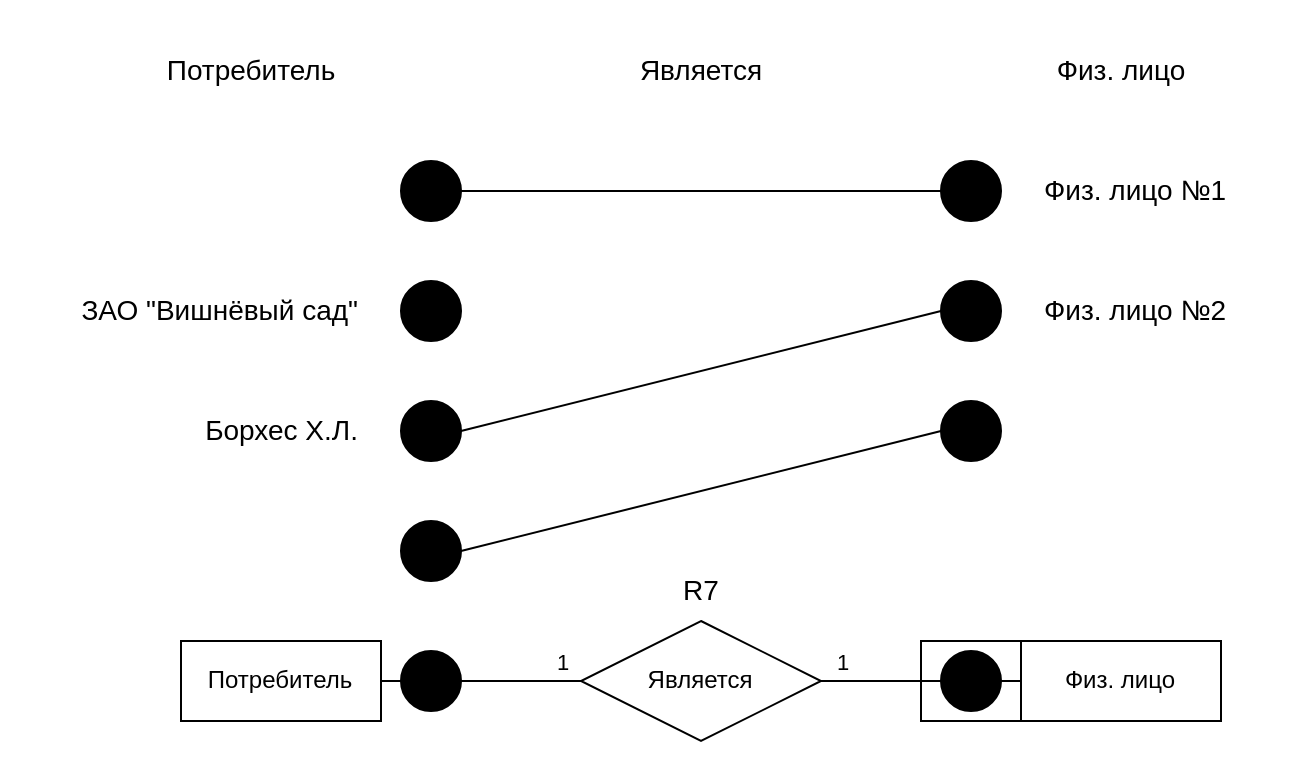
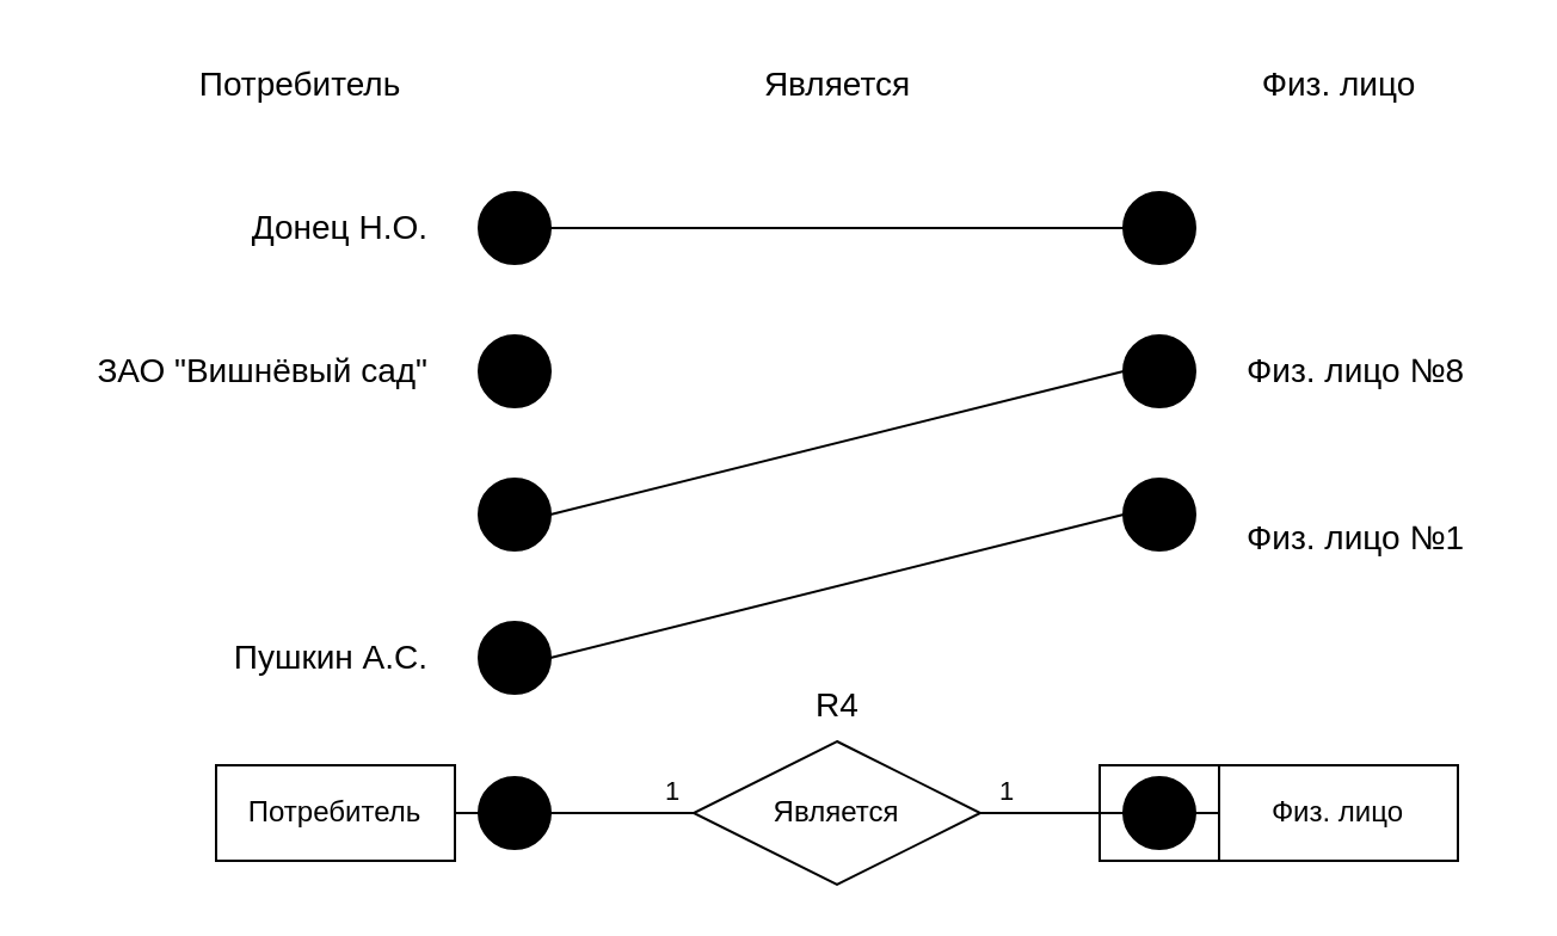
  <mxCell id="0" />
  <mxCell id="1" parent="0" />
  <mxCell id="2" value="Потребитель" style="whiteSpace=wrap;html=1;align=center;gradientColor=none;" vertex="1" parent="1"><mxGeometry x="90" y="320" width="100" height="40" as="geometry" /></mxCell>
  <mxCell id="3" style="edgeStyle=orthogonalEdgeStyle;rounded=0;orthogonalLoop=1;jettySize=auto;html=1;entryX=0;entryY=0.5;entryDx=0;entryDy=0;endArrow=none;endFill=0;" edge="1" parent="1" source="9" target="5"><mxGeometry relative="1" as="geometry" /></mxCell>
  <mxCell id="4" value="Является" style="shape=rhombus;perimeter=rhombusPerimeter;whiteSpace=wrap;html=1;align=center;" vertex="1" parent="1"><mxGeometry x="290" y="310" width="120" height="60" as="geometry" /></mxCell>
  <mxCell id="5" value="Физ. лицо" style="whiteSpace=wrap;html=1;align=center;" vertex="1" parent="1"><mxGeometry x="510" y="320" width="100" height="40" as="geometry" /></mxCell>
  <mxCell id="6" value="" style="endArrow=none;html=1;rounded=0;entryX=0;entryY=0.5;entryDx=0;entryDy=0;exitX=1;exitY=0.5;exitDx=0;exitDy=0;startArrow=none;startFill=0;endFill=0;" edge="1" parent="1" source="12" target="4"><mxGeometry relative="1" as="geometry"><mxPoint x="90" y="340" as="sourcePoint" /><mxPoint x="250" y="340" as="targetPoint" /></mxGeometry></mxCell>
  <mxCell id="7" value="" style="edgeStyle=orthogonalEdgeStyle;rounded=0;orthogonalLoop=1;jettySize=auto;html=1;entryX=0;entryY=0.5;entryDx=0;entryDy=0;endArrow=none;endFill=0;" edge="1" parent="1" source="4" target="9"><mxGeometry relative="1" as="geometry"><mxPoint x="410" y="340" as="sourcePoint" /><mxPoint x="510" y="340" as="targetPoint" /></mxGeometry></mxCell>
  <mxCell id="8" value="1" style="edgeLabel;html=1;align=center;verticalAlign=middle;resizable=0;points=[];" vertex="1" connectable="0" parent="7"><mxGeometry x="-0.086" relative="1" as="geometry"><mxPoint x="-17" y="-10" as="offset" /></mxGeometry></mxCell>
  <mxCell id="9" value="" style="ellipse;whiteSpace=wrap;html=1;aspect=fixed;fillColor=#000000;" vertex="1" parent="1"><mxGeometry x="470" y="325" width="30" height="30" as="geometry" /></mxCell>
  <mxCell id="10" value="" style="endArrow=none;html=1;rounded=0;entryX=0;entryY=0.5;entryDx=0;entryDy=0;exitX=1;exitY=0.5;exitDx=0;exitDy=0;startArrow=none;startFill=0;endFill=0;" edge="1" parent="1" source="2" target="12"><mxGeometry relative="1" as="geometry"><mxPoint x="190" y="340" as="sourcePoint" /><mxPoint x="290" y="340" as="targetPoint" /></mxGeometry></mxCell>
  <mxCell id="11" value="1" style="edgeLabel;html=1;align=center;verticalAlign=middle;resizable=0;points=[];" vertex="1" connectable="0" parent="10"><mxGeometry x="-0.029" relative="1" as="geometry"><mxPoint x="85" y="-10" as="offset" /></mxGeometry></mxCell>
  <mxCell id="12" value="" style="ellipse;whiteSpace=wrap;html=1;aspect=fixed;fillColor=#000000;" vertex="1" parent="1"><mxGeometry x="200" y="325" width="30" height="30" as="geometry" /></mxCell>
  <mxCell id="13" style="rounded=0;orthogonalLoop=1;jettySize=auto;html=1;entryX=0;entryY=0.5;entryDx=0;entryDy=0;endArrow=none;endFill=0;exitX=1;exitY=0.5;exitDx=0;exitDy=0;" edge="1" parent="1" source="14" target="19"><mxGeometry relative="1" as="geometry" /></mxCell>
  <mxCell id="14" value="" style="ellipse;whiteSpace=wrap;html=1;aspect=fixed;fillColor=#000000;" vertex="1" parent="1"><mxGeometry x="200" y="260" width="30" height="30" as="geometry" /></mxCell>
  <mxCell id="15" value="" style="ellipse;whiteSpace=wrap;html=1;aspect=fixed;fillColor=#000000;" vertex="1" parent="1"><mxGeometry x="200" y="200" width="30" height="30" as="geometry" /></mxCell>
  <mxCell id="16" value="" style="ellipse;whiteSpace=wrap;html=1;aspect=fixed;fillColor=#000000;" vertex="1" parent="1"><mxGeometry x="200" y="140" width="30" height="30" as="geometry" /></mxCell>
  <mxCell id="17" style="rounded=0;orthogonalLoop=1;jettySize=auto;html=1;entryX=0;entryY=0.5;entryDx=0;entryDy=0;endArrow=none;endFill=0;" edge="1" parent="1" source="18" target="22"><mxGeometry relative="1" as="geometry" /></mxCell>
  <mxCell id="18" value="" style="ellipse;whiteSpace=wrap;html=1;aspect=fixed;fillColor=#000000;" vertex="1" parent="1"><mxGeometry x="200" y="80" width="30" height="30" as="geometry" /></mxCell>
  <mxCell id="19" value="" style="ellipse;whiteSpace=wrap;html=1;aspect=fixed;fillColor=#000000;" vertex="1" parent="1"><mxGeometry x="470" y="200" width="30" height="30" as="geometry" /></mxCell>
  <mxCell id="20" style="rounded=0;orthogonalLoop=1;jettySize=auto;html=1;entryX=1;entryY=0.5;entryDx=0;entryDy=0;endArrow=none;endFill=0;exitX=0;exitY=0.5;exitDx=0;exitDy=0;" edge="1" parent="1" source="21" target="15"><mxGeometry relative="1" as="geometry" /></mxCell>
  <mxCell id="21" value="" style="ellipse;whiteSpace=wrap;html=1;aspect=fixed;fillColor=#000000;" vertex="1" parent="1"><mxGeometry x="470" y="140" width="30" height="30" as="geometry" /></mxCell>
  <mxCell id="22" value="" style="ellipse;whiteSpace=wrap;html=1;aspect=fixed;fillColor=#000000;" vertex="1" parent="1"><mxGeometry x="470" y="80" width="30" height="30" as="geometry" /></mxCell>
  <mxCell id="23" value="&lt;font style=&quot;font-size: 14px;&quot;&gt;Потребитель&lt;/font&gt;" style="text;html=1;align=center;verticalAlign=middle;resizable=0;points=[];autosize=1;strokeColor=none;fillColor=none;" vertex="1" parent="1"><mxGeometry x="70" y="20" width="110" height="30" as="geometry" /></mxCell>
  <mxCell id="24" value="&lt;font style=&quot;font-size: 14px;&quot;&gt;Является&lt;/font&gt;" style="text;html=1;align=center;verticalAlign=middle;resizable=0;points=[];autosize=1;strokeColor=none;fillColor=none;" vertex="1" parent="1"><mxGeometry x="310" y="20" width="80" height="30" as="geometry" /></mxCell>
  <mxCell id="25" value="&lt;font style=&quot;font-size: 14px;&quot;&gt;Физ. лицо&lt;/font&gt;" style="text;html=1;align=center;verticalAlign=middle;resizable=0;points=[];autosize=1;strokeColor=none;fillColor=none;" vertex="1" parent="1"><mxGeometry x="515" y="20" width="90" height="30" as="geometry" /></mxCell>
+ <mxCell id="26" value="&lt;font style=&quot;font-size: 14px;&quot;&gt;Донец Н.О.&lt;/font&gt;" style="text;html=1;align=right;verticalAlign=middle;resizable=0;points=[];autosize=1;strokeColor=none;fillColor=none;" vertex="1" parent="1"><mxGeometry x="80" y="80" width="100" height="30" as="geometry" /></mxCell>
  <mxCell id="27" value="&lt;span style=&quot;font-size: 14px;&quot;&gt;ЗАО &quot;Вишнёвый сад&quot;&lt;/span&gt;" style="text;html=1;align=right;verticalAlign=middle;resizable=0;points=[];autosize=1;strokeColor=none;fillColor=none;" vertex="1" parent="1"><mxGeometry x="20" y="140" width="160" height="30" as="geometry" /></mxCell>
- <mxCell id="28" value="&lt;font style=&quot;font-size: 14px;&quot;&gt;Борхес Х.Л.&lt;/font&gt;" style="text;html=1;align=right;verticalAlign=middle;resizable=0;points=[];autosize=1;strokeColor=none;fillColor=none;" vertex="1" parent="1"><mxGeometry x="80" y="200" width="100" height="30" as="geometry" /></mxCell>
- <mxCell id="30" value="&lt;font style=&quot;font-size: 14px;&quot;&gt;Физ. лицо №1&lt;/font&gt;" style="text;html=1;align=left;verticalAlign=middle;resizable=0;points=[];autosize=1;strokeColor=none;fillColor=none;" vertex="1" parent="1"><mxGeometry x="520" y="80" width="110" height="30" as="geometry" /></mxCell>
- <mxCell id="31" value="&lt;font style=&quot;font-size: 14px;&quot;&gt;Физ. лицо №2&lt;/font&gt;" style="text;html=1;align=left;verticalAlign=middle;resizable=0;points=[];autosize=1;strokeColor=none;fillColor=none;" vertex="1" parent="1"><mxGeometry x="520" y="140" width="110" height="30" as="geometry" /></mxCell>
- <mxCell id="32" value="&lt;span style=&quot;font-size: 14px;&quot;&gt;R7&lt;/span&gt;" style="text;html=1;align=center;verticalAlign=middle;resizable=0;points=[];autosize=1;strokeColor=none;fillColor=none;" vertex="1" parent="1"><mxGeometry x="330" y="280" width="40" height="30" as="geometry" /></mxCell>
+ <mxCell id="29" value="&lt;font style=&quot;font-size: 14px;&quot;&gt;Пушкин А.С.&lt;/font&gt;" style="text;html=1;align=right;verticalAlign=middle;resizable=0;points=[];autosize=1;strokeColor=none;fillColor=none;" vertex="1" parent="1"><mxGeometry x="80" y="260" width="100" height="30" as="geometry" /></mxCell>
+ <mxCell id="30" value="&lt;font style=&quot;font-size: 14px;&quot;&gt;Физ. лицо №1&lt;/font&gt;" style="text;html=1;align=left;verticalAlign=middle;resizable=0;points=[];autosize=1;strokeColor=none;fillColor=none;" vertex="1" parent="1"><mxGeometry x="520" y="210" width="110" height="30" as="geometry" /></mxCell>
+ <mxCell id="31" value="&lt;font style=&quot;font-size: 14px;&quot;&gt;Физ. лицо №8&lt;/font&gt;" style="text;html=1;align=left;verticalAlign=middle;resizable=0;points=[];autosize=1;strokeColor=none;fillColor=none;" vertex="1" parent="1"><mxGeometry x="520" y="140" width="110" height="30" as="geometry" /></mxCell>
+ <mxCell id="32" value="&lt;span style=&quot;font-size: 14px;&quot;&gt;R4&lt;/span&gt;" style="text;html=1;align=center;verticalAlign=middle;resizable=0;points=[];autosize=1;strokeColor=none;fillColor=none;" vertex="1" parent="1"><mxGeometry x="330" y="280" width="40" height="30" as="geometry" /></mxCell>
  <mxCell id="33" value="" style="rounded=0;whiteSpace=wrap;html=1;fillColor=none;" vertex="1" parent="1"><mxGeometry x="460" y="320" width="50" height="40" as="geometry" /></mxCell>
